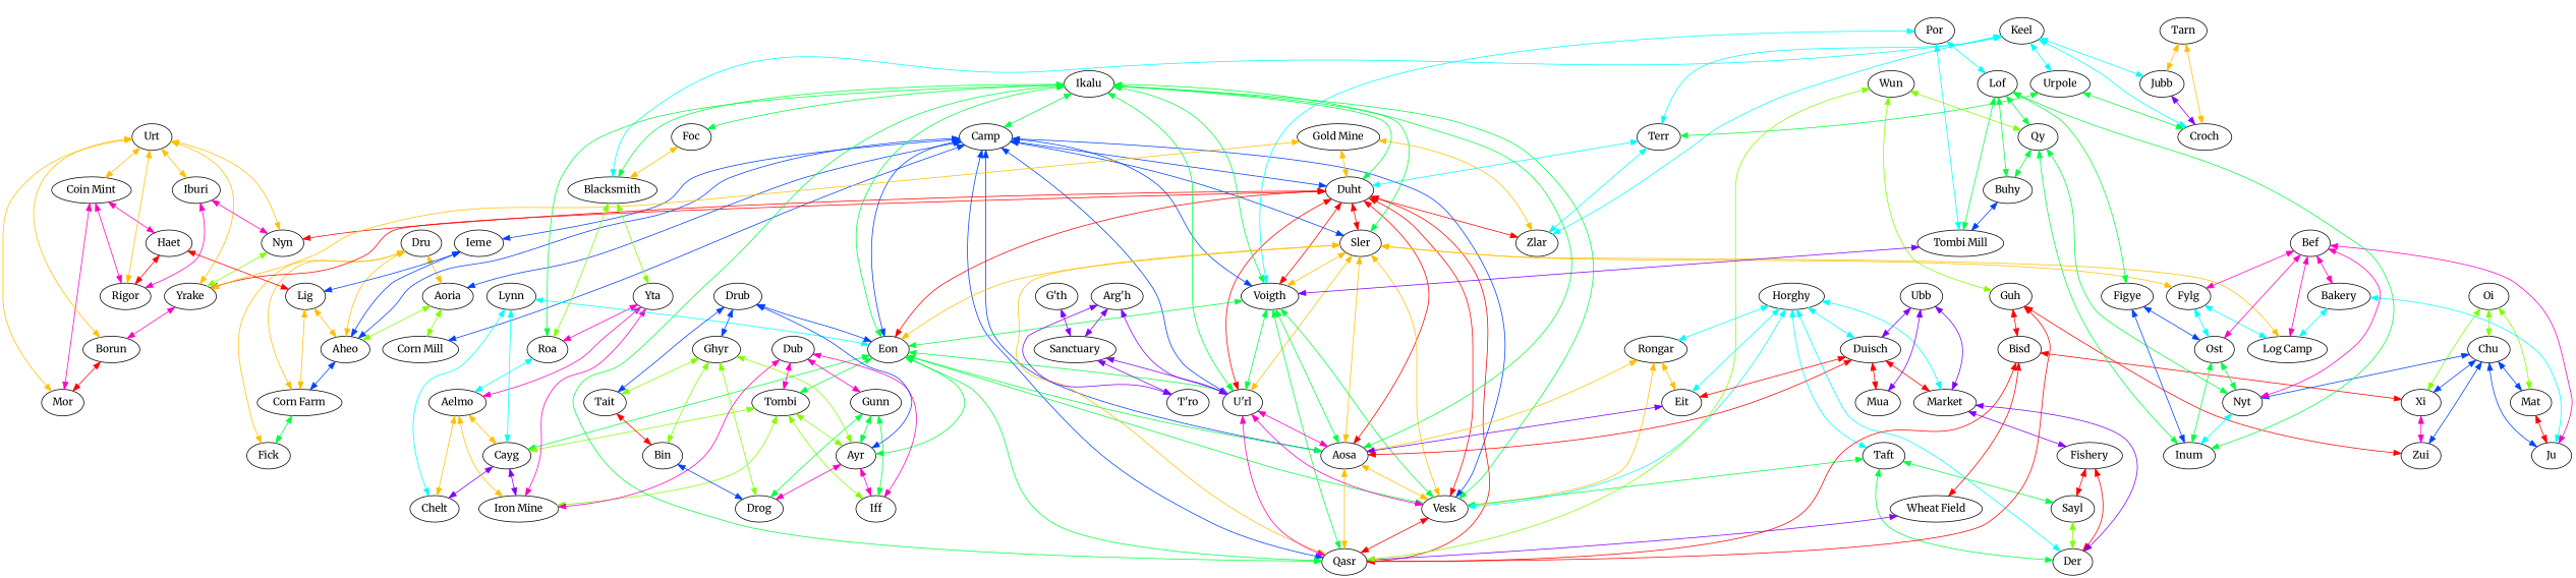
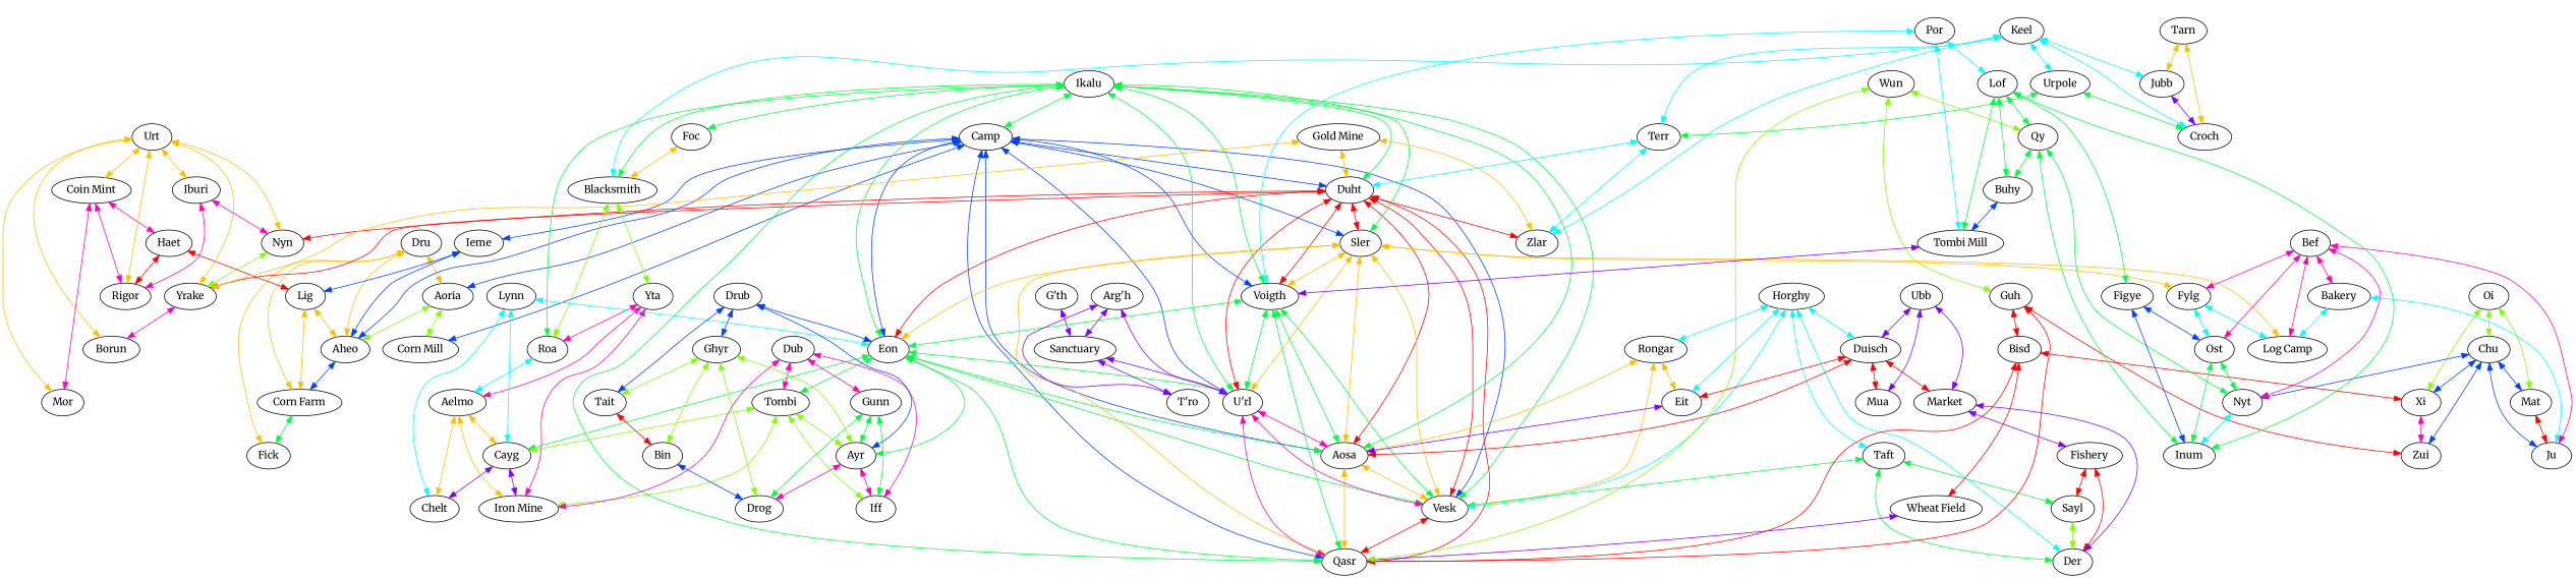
  graph {
    fontname=Merriweather
    node [fontname=Merriweather]
    edge [color="0.375,1,1" dir=both fontname=Merriweather]
    n1 [label=Fick]
    n2 [label=Dru]
    n3 [label=Aoria]
    n4 [label="Corn Farm"]
    n5 [label=Aheo]
    n6 [label="Corn Mill"]
    n7 [label=Lig]
    n8 [label=Ieme]
    n9 [label=Camp]
    n10 [label=Duht]
    n11 [label=Eon]
    n12 [label=Aosa]
    n13 [label=Vesk]
    n14 [label=Qasr]
    n15 [label=Sler]
    n16 [label=Voigth]
    n17 [label="U'rl"]
    n18 [label=Nyn]
    n19 [label=Yrake]
    n20 [label=Zlar]
    n21 [label=Cayg]
    n22 [label=Tombi]
    n23 [label=Ayr]
    n24 [label="Log Camp"]
    n25 [label=Fylg]
    n26 [label=Haet]
    n27 [label=Rigor]
    n28 [label="Coin Mint"]
    n29 [label=Mor]
    n30 [label=Borun]
    n31 [label=Urt]
    n32 [label=Iburi]
    n33 [label="Gold Mine"]
    n34 [label=Terr]
    n35 [label=Keel]
    n36 [label=Croch]
    n37 [label=Urpole]
    n38 [label=Jubb]
    n39 [label=Blacksmith]
    n40 [label=Roa]
    n41 [label=Yta]
    n42 [label=Tarn]
    n43 [label=Foc]
    n44 [label=Aelmo]
    n45 [label="Iron Mine"]
    n46 [label=Ikalu]
    n47 [label=Chelt]
    n48 [label=Lynn]
    n49 [label=Iff]
    n50 [label=Drog]
    n51 [label=Dub]
    n52 [label=Gunn]
    n53 [label=Bin]
    n54 [label=Tait]
    n55 [label=Ghyr]
    n56 [label=Drub]
    n57 [label=Rongar]
    n58 [label=Eit]
    n59 [label=Taft]
    n60 [label=Sayl]
    n61 [label=Der]
    n62 [label=Fishery]
    n63 [label=Market]
    n64 [label=Horghy]
    n65 [label=Duisch]
    n66 [label=Mua]
    n67 [label=Ubb]
    n68 [label="Wheat Field"]
    n69 [label=Bisd]
    n70 [label=Xi]
    n71 [label=Zui]
    n72 [label=Guh]
    n73 [label=Wun]
    n74 [label=Qy]
    n75 [label=Nyt]
    n76 [label=Inum]
    n77 [label=Buhy]
    n78 [label=Oi]
    n79 [label=Chu]
    n80 [label=Mat]
    n81 [label=Ju]
    n82 [label=Bakery]
    n83 [label=Ost]
    n84 [label=Bef]
    n85 [label=Figye]
    n86 [label="Tombi Mill"]
    n87 [label=Lof]
    n88 [label=Por]
    n89 [label="Arg'h"]
    n90 [label="T'ro"]
    n91 [label=Sanctuary]
    n92 [label="G'th"]
    n2 -- n1 [color="0.125,1,1"]
    n2 -- n3 [color="0.125,1,1"]
    n2 -- n4 [color="0.125,1,1"]
    n2 -- n5 [color="0.125,1,1"]
    n3 -- n5 [color="0.25,1,1"]
    n3 -- n6 [color="0.25,1,1"]
    n4 -- n1
    n5 -- n4 [color="0.625,1,1"]
    n7 -- n4 [color="0.125,1,1"]
    n7 -- n5 [color="0.125,1,1"]
    n8 -- n5 [color="0.625,1,1"]
    n8 -- n7 [color="0.625,1,1"]
    n9 -- n3 [color="0.625,1,1"]
    n9 -- n5 [color="0.625,1,1"]
    n9 -- n6 [color="0.625,1,1"]
    n9 -- n8 [color="0.625,1,1"]
    n9 -- n10 [color="0.625,1,1"]
    n9 -- n11 [color="0.625,1,1"]
    n9 -- n12 [color="0.625,1,1"]
    n9 -- n13 [color="0.625,1,1"]
    n9 -- n14 [color="0.625,1,1"]
    n9 -- n15 [color="0.625,1,1"]
    n9 -- n16 [color="0.625,1,1"]
    n9 -- n17 [color="0.625,1,1"]
    n10 -- n11 [color="1,1,1"]
    n10 -- n12 [color="1,1,1"]
    n10 -- n13 [color="1,1,1"]
    n10 -- n14 [color="1,1,1"]
    n10 -- n15 [color="1,1,1"]
    n10 -- n16 [color="1,1,1"]
    n10 -- n17 [color="1,1,1"]
    n10 -- n18 [color="1,1,1"]
    n10 -- n19 [color="1,1,1"]
    n10 -- n20 [color="1,1,1"]
    n11 -- n12
    n11 -- n13
    n11 -- n14
    n11 -- n17
    n11 -- n21
    n11 -- n22
    n11 -- n23
    n12 -- n13 [color="0.125,1,1"]
    n12 -- n14 [color="0.125,1,1"]
    n13 -- n14 [color="1,1,1"]
    n15 -- n11 [color="0.125,1,1"]
    n15 -- n12 [color="0.125,1,1"]
    n15 -- n13 [color="0.125,1,1"]
    n15 -- n14 [color="0.125,1,1"]
    n15 -- n16 [color="0.125,1,1"]
    n15 -- n17 [color="0.125,1,1"]
    n15 -- n24 [color="0.125,1,1"]
    n15 -- n25 [color="0.125,1,1"]
    n16 -- n11
    n16 -- n12
    n16 -- n13
    n16 -- n14
    n16 -- n17
    n17 -- n12 [color="0.875,1,1"]
    n17 -- n13 [color="0.875,1,1"]
    n17 -- n14 [color="0.875,1,1"]
    n18 -- n19 [color="0.25,1,1"]
    n19 -- n30 [color="0.875,1,1"]
    n21 -- n45 [color="0.75,1,1"]
    n21 -- n47 [color="0.75,1,1"]
    n22 -- n21 [color="0.25,1,1"]
    n22 -- n23 [color="0.25,1,1"]
    n22 -- n45 [color="0.25,1,1"]
    n22 -- n49 [color="0.25,1,1"]
    n23 -- n49 [color="0.875,1,1"]
    n23 -- n50 [color="0.875,1,1"]
    n25 -- n24 [color="0.5,1,1"]
    n25 -- n83 [color="0.5,1,1"]
    n26 -- n7 [color="1,1,1"]
    n26 -- n27 [color="1,1,1"]
    n28 -- n26 [color="0.875,1,1"]
    n28 -- n27 [color="0.875,1,1"]
    n28 -- n29 [color="0.875,1,1"]
-   n30 -- n29 [color="1,1,1"]
    n31 -- n18 [color="0.125,1,1"]
    n31 -- n19 [color="0.125,1,1"]
    n31 -- n27 [color="0.125,1,1"]
    n31 -- n28 [color="0.125,1,1"]
    n31 -- n29 [color="0.125,1,1"]
    n31 -- n30 [color="0.125,1,1"]
    n31 -- n32 [color="0.125,1,1"]
    n32 -- n18 [color="0.875,1,1"]
    n32 -- n27 [color="0.875,1,1"]
    n33 -- n10 [color="0.125,1,1"]
    n33 -- n19 [color="0.125,1,1"]
    n33 -- n20 [color="0.125,1,1"]
    n34 -- n10 [color="0.5,1,1"]
    n34 -- n20 [color="0.5,1,1"]
    n35 -- n20 [color="0.5,1,1"]
    n35 -- n34 [color="0.5,1,1"]
    n35 -- n36 [color="0.5,1,1"]
    n35 -- n37 [color="0.5,1,1"]
    n35 -- n38 [color="0.5,1,1"]
    n35 -- n39 [color="0.5,1,1"]
    n37 -- n34
    n37 -- n36
    n38 -- n36 [color="0.75,1,1"]
    n39 -- n40 [color="0.25,1,1"]
    n39 -- n41 [color="0.25,1,1"]
    n40 -- n44 [color="0.5,1,1"]
    n41 -- n40 [color="0.875,1,1"]
    n41 -- n44 [color="0.875,1,1"]
    n41 -- n45 [color="0.875,1,1"]
    n42 -- n36 [color="0.125,1,1"]
    n42 -- n38 [color="0.125,1,1"]
    n43 -- n39 [color="0.125,1,1"]
    n44 -- n21 [color="0.125,1,1"]
    n44 -- n45 [color="0.125,1,1"]
    n44 -- n47 [color="0.125,1,1"]
    n46 -- n9
    n46 -- n10
    n46 -- n11
    n46 -- n12
    n46 -- n13
    n46 -- n14
    n46 -- n15
    n46 -- n16
    n46 -- n17
    n46 -- n39
    n46 -- n40
    n46 -- n43
    n48 -- n11 [color="0.5,1,1"]
    n48 -- n21 [color="0.5,1,1"]
    n48 -- n47 [color="0.5,1,1"]
    n51 -- n22 [color="0.875,1,1"]
    n51 -- n45 [color="0.875,1,1"]
    n51 -- n49 [color="0.875,1,1"]
    n51 -- n52 [color="0.875,1,1"]
    n52 -- n23
    n52 -- n49
    n52 -- n50
    n53 -- n50 [color="0.625,1,1"]
    n54 -- n53 [color="1,1,1"]
    n55 -- n23 [color="0.25,1,1"]
    n55 -- n50 [color="0.25,1,1"]
    n55 -- n53 [color="0.25,1,1"]
    n55 -- n54 [color="0.25,1,1"]
    n56 -- n11 [color="0.625,1,1"]
    n56 -- n23 [color="0.625,1,1"]
    n56 -- n54 [color="0.625,1,1"]
    n56 -- n55 [color="0.625,1,1"]
    n57 -- n12 [color="0.125,1,1"]
    n57 -- n13 [color="0.125,1,1"]
    n57 -- n58 [color="0.125,1,1"]
    n58 -- n12 [color="0.75,1,1"]
    n59 -- n13
    n59 -- n60
    n59 -- n61
    n60 -- n61 [color="0.25,1,1"]
    n62 -- n60 [color="1,1,1"]
    n62 -- n61 [color="1,1,1"]
    n63 -- n61 [color="0.75,1,1"]
    n63 -- n62 [color="0.75,1,1"]
    n64 -- n13 [color="0.5,1,1"]
    n64 -- n57 [color="0.5,1,1"]
    n64 -- n58 [color="0.5,1,1"]
    n64 -- n59 [color="0.5,1,1"]
    n64 -- n61 [color="0.5,1,1"]
-   n64 -- n63 [color="0.5,1,1"]
    n64 -- n65 [color="0.5,1,1"]
    n65 -- n12 [color="1,1,1"]
    n65 -- n58 [color="1,1,1"]
    n65 -- n63 [color="1,1,1"]
    n65 -- n66 [color="1,1,1"]
    n67 -- n63 [color="0.75,1,1"]
    n67 -- n65 [color="0.75,1,1"]
    n67 -- n66 [color="0.75,1,1"]
    n68 -- n14 [color="0.75,1,1"]
    n69 -- n14 [color="1,1,1"]
    n69 -- n68 [color="1,1,1"]
    n69 -- n70 [color="1,1,1"]
    n70 -- n71 [color="0.875,1,1"]
    n72 -- n14 [color="1,1,1"]
    n72 -- n69 [color="1,1,1"]
    n72 -- n71 [color="1,1,1"]
    n73 -- n14 [color="0.25,1,1"]
    n73 -- n72 [color="0.25,1,1"]
    n73 -- n74 [color="0.25,1,1"]
    n74 -- n75
    n74 -- n76
    n74 -- n77
    n75 -- n76 [color="0.5,1,1"]
    n77 -- n86 [color="0.625,1,1"]
    n78 -- n70 [color="0.25,1,1"]
    n78 -- n79 [color="0.25,1,1"]
    n78 -- n80 [color="0.25,1,1"]
    n79 -- n70 [color="0.625,1,1"]
    n79 -- n71 [color="0.625,1,1"]
    n79 -- n75 [color="0.625,1,1"]
    n79 -- n80 [color="0.625,1,1"]
    n79 -- n81 [color="0.625,1,1"]
    n80 -- n81 [color="1,1,1"]
    n82 -- n24 [color="0.5,1,1"]
    n82 -- n81 [color="0.5,1,1"]
    n83 -- n75
    n83 -- n76
    n84 -- n24 [color="0.875,1,1"]
    n84 -- n25 [color="0.875,1,1"]
    n84 -- n75 [color="0.875,1,1"]
    n84 -- n81 [color="0.875,1,1"]
    n84 -- n82 [color="0.875,1,1"]
    n84 -- n83 [color="0.875,1,1"]
    n85 -- n76 [color="0.625,1,1"]
    n85 -- n83 [color="0.625,1,1"]
    n86 -- n16 [color="0.75,1,1"]
    n87 -- n74
    n87 -- n76
    n87 -- n77
    n87 -- n85
    n87 -- n86
    n88 -- n16 [color="0.5,1,1"]
    n88 -- n86 [color="0.5,1,1"]
    n88 -- n87 [color="0.5,1,1"]
    n89 -- n17 [color="0.75,1,1"]
    n89 -- n90 [color="0.75,1,1"]
    n89 -- n91 [color="0.75,1,1"]
    n91 -- n17 [color="0.75,1,1"]
    n91 -- n90 [color="0.75,1,1"]
    n92 -- n91 [color="0.75,1,1"]
  }
